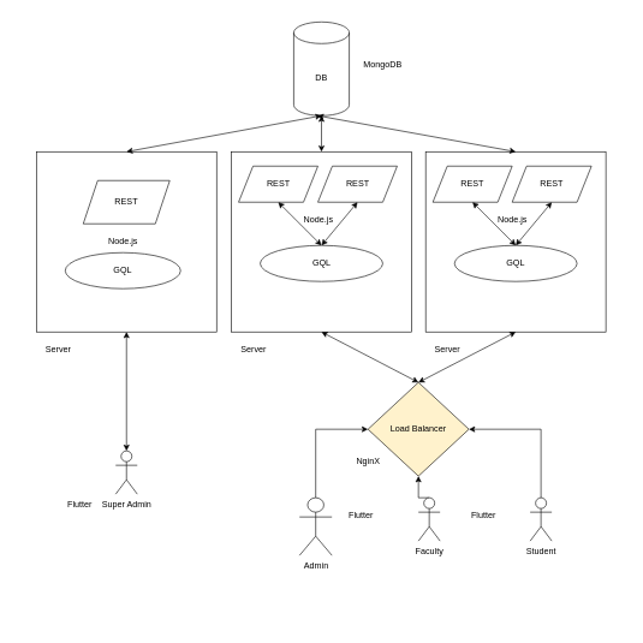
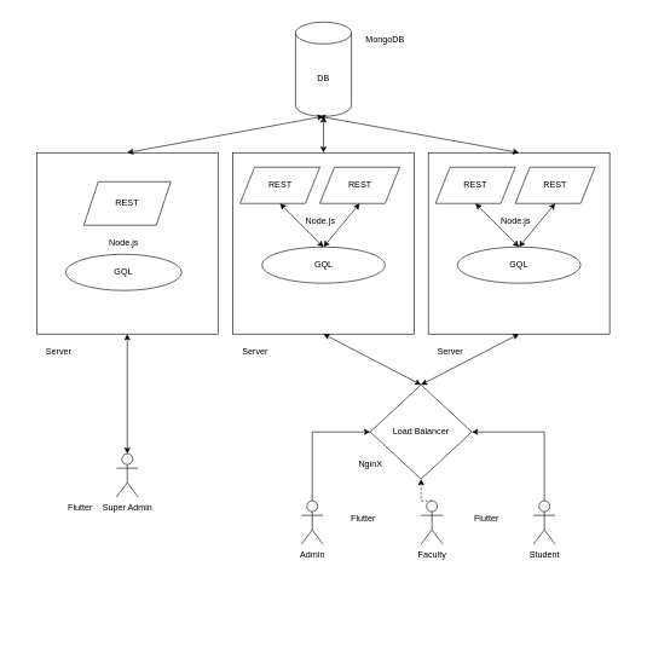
  <mxCell id="0" />
  <mxCell id="1" parent="0" />
  <mxCell id="2" value="" style="whiteSpace=wrap;html=1;aspect=fixed;strokeOpacity=0;" vertex="1" parent="1"><mxGeometry width="850" height="850" as="geometry" x="20" y="20" /></mxCell>
  <mxCell id="3" value="DB" style="shape=cylinder3;whiteSpace=wrap;html=1;boundedLbl=1;backgroundOutline=1;size=15;" vertex="1" parent="1"><mxGeometry x="407" y="30" width="77" height="130" as="geometry" /></mxCell>
- <mxCell id="4" value="Load Balancer" style="rhombus;whiteSpace=wrap;html=1;fillColor=#fff2cc;" vertex="1" parent="1"><mxGeometry x="510" y="530" width="140" height="130" as="geometry" /></mxCell>
+ <mxCell id="4" value="Load Balancer" style="rhombus;whiteSpace=wrap;html=1;" vertex="1" parent="1"><mxGeometry x="510" y="530" width="140" height="130" as="geometry" /></mxCell>
  <mxCell id="5" value="" style="group" vertex="1" connectable="0" parent="1"><mxGeometry x="320.5" y="210" width="250" height="250" as="geometry" /></mxCell>
  <mxCell id="6" value="" style="whiteSpace=wrap;html=1;aspect=fixed;" vertex="1" parent="5"><mxGeometry width="250" height="250" as="geometry" /></mxCell>
  <mxCell id="7" value="" style="group" vertex="1" connectable="0" parent="5"><mxGeometry x="10" y="20" width="220" height="160" as="geometry" /></mxCell>
  <mxCell id="8" value="REST" style="shape=parallelogram;perimeter=parallelogramPerimeter;whiteSpace=wrap;html=1;fixedSize=1;" vertex="1" parent="7"><mxGeometry width="110" height="50" as="geometry" /></mxCell>
  <mxCell id="9" value="REST" style="shape=parallelogram;perimeter=parallelogramPerimeter;whiteSpace=wrap;html=1;fixedSize=1;" vertex="1" parent="7"><mxGeometry x="110" width="110" height="50" as="geometry" /></mxCell>
  <mxCell id="10" value="GQL" style="ellipse;whiteSpace=wrap;html=1;" vertex="1" parent="7"><mxGeometry x="30" y="110" width="170" height="50" as="geometry" /></mxCell>
  <mxCell id="11" value="" style="endArrow=classic;startArrow=classic;html=1;rounded=0;exitX=0.5;exitY=0;exitDx=0;exitDy=0;entryX=0.5;entryY=1;entryDx=0;entryDy=0;" edge="1" parent="7" source="10" target="8"><mxGeometry width="50" height="50" relative="1" as="geometry"><mxPoint x="10" y="100" as="sourcePoint" /><mxPoint x="60" y="50" as="targetPoint" /></mxGeometry></mxCell>
  <mxCell id="12" value="" style="endArrow=classic;startArrow=classic;html=1;rounded=0;exitX=0.5;exitY=0;exitDx=0;exitDy=0;entryX=0.5;entryY=1;entryDx=0;entryDy=0;" edge="1" parent="7" source="10" target="9"><mxGeometry width="50" height="50" relative="1" as="geometry"><mxPoint x="125" y="120" as="sourcePoint" /><mxPoint x="65" y="60" as="targetPoint" /></mxGeometry></mxCell>
  <mxCell id="13" value="Node.js" style="text;html=1;align=center;verticalAlign=middle;resizable=0;points=[];autosize=1;strokeColor=none;fillColor=none;" vertex="1" parent="7"><mxGeometry x="80" y="60" width="60" height="30" as="geometry" /></mxCell>
  <mxCell id="14" value="" style="endArrow=classic;startArrow=classic;html=1;rounded=0;entryX=0.5;entryY=1;entryDx=0;entryDy=0;entryPerimeter=0;exitX=0.5;exitY=0;exitDx=0;exitDy=0;" edge="1" parent="1" source="6" target="3"><mxGeometry width="50" height="50" relative="1" as="geometry"><mxPoint x="420" y="410" as="sourcePoint" /><mxPoint x="470" y="360" as="targetPoint" /></mxGeometry></mxCell>
  <mxCell id="15" value="" style="endArrow=classic;startArrow=classic;html=1;rounded=0;entryX=0.5;entryY=0;entryDx=0;entryDy=0;exitX=0.5;exitY=1;exitDx=0;exitDy=0;" edge="1" parent="1" source="6" target="4"><mxGeometry width="50" height="50" relative="1" as="geometry"><mxPoint x="200" y="490" as="sourcePoint" /><mxPoint x="465.5" y="180" as="targetPoint" /></mxGeometry></mxCell>
  <mxCell id="16" value="" style="group" vertex="1" connectable="0" parent="1"><mxGeometry x="590" y="210" width="250" height="250" as="geometry" /></mxCell>
  <mxCell id="17" value="" style="whiteSpace=wrap;html=1;aspect=fixed;" vertex="1" parent="16"><mxGeometry width="250" height="250" as="geometry" /></mxCell>
  <mxCell id="18" value="" style="group" vertex="1" connectable="0" parent="16"><mxGeometry x="10" y="20" width="220" height="160" as="geometry" /></mxCell>
  <mxCell id="19" value="REST" style="shape=parallelogram;perimeter=parallelogramPerimeter;whiteSpace=wrap;html=1;fixedSize=1;" vertex="1" parent="18"><mxGeometry width="110" height="50" as="geometry" /></mxCell>
  <mxCell id="20" value="REST" style="shape=parallelogram;perimeter=parallelogramPerimeter;whiteSpace=wrap;html=1;fixedSize=1;" vertex="1" parent="18"><mxGeometry x="110" width="110" height="50" as="geometry" /></mxCell>
  <mxCell id="21" value="GQL" style="ellipse;whiteSpace=wrap;html=1;" vertex="1" parent="18"><mxGeometry x="30" y="110" width="170" height="50" as="geometry" /></mxCell>
  <mxCell id="22" value="" style="endArrow=classic;startArrow=classic;html=1;rounded=0;exitX=0.5;exitY=0;exitDx=0;exitDy=0;entryX=0.5;entryY=1;entryDx=0;entryDy=0;" edge="1" parent="18" source="21" target="19"><mxGeometry width="50" height="50" relative="1" as="geometry"><mxPoint x="10" y="100" as="sourcePoint" /><mxPoint x="60" y="50" as="targetPoint" /></mxGeometry></mxCell>
  <mxCell id="23" value="" style="endArrow=classic;startArrow=classic;html=1;rounded=0;exitX=0.5;exitY=0;exitDx=0;exitDy=0;entryX=0.5;entryY=1;entryDx=0;entryDy=0;" edge="1" parent="18" source="21" target="20"><mxGeometry width="50" height="50" relative="1" as="geometry"><mxPoint x="125" y="120" as="sourcePoint" /><mxPoint x="65" y="60" as="targetPoint" /></mxGeometry></mxCell>
  <mxCell id="24" value="Node.js" style="text;html=1;align=center;verticalAlign=middle;resizable=0;points=[];autosize=1;strokeColor=none;fillColor=none;" vertex="1" parent="16"><mxGeometry x="90" y="80" width="60" height="30" as="geometry" /></mxCell>
  <mxCell id="25" value="" style="endArrow=classic;startArrow=classic;html=1;rounded=0;exitX=0.5;exitY=0;exitDx=0;exitDy=0;" edge="1" parent="1" source="17"><mxGeometry width="50" height="50" relative="1" as="geometry"><mxPoint x="685" y="210" as="sourcePoint" /><mxPoint x="440" y="160" as="targetPoint" /></mxGeometry></mxCell>
  <mxCell id="26" value="" style="endArrow=classic;startArrow=classic;html=1;rounded=0;entryX=0.5;entryY=0;entryDx=0;entryDy=0;exitX=0.5;exitY=1;exitDx=0;exitDy=0;" edge="1" parent="1" source="17" target="4"><mxGeometry width="50" height="50" relative="1" as="geometry"><mxPoint x="685" y="490" as="sourcePoint" /><mxPoint x="440" y="520" as="targetPoint" /></mxGeometry></mxCell>
  <mxCell id="27" value="Super Admin" style="shape=umlActor;verticalLabelPosition=bottom;verticalAlign=top;html=1;outlineConnect=0;" vertex="1" parent="1"><mxGeometry x="160" y="625" width="30" height="60" as="geometry" /></mxCell>
  <mxCell id="28" style="edgeStyle=orthogonalEdgeStyle;rounded=0;orthogonalLoop=1;jettySize=auto;html=1;exitX=0.5;exitY=0;exitDx=0;exitDy=0;exitPerimeter=0;entryX=0;entryY=0.5;entryDx=0;entryDy=0;" edge="1" parent="1" source="29" target="4"><mxGeometry relative="1" as="geometry" /></mxCell>
- <mxCell id="29" value="Admin&lt;br&gt;" style="shape=umlActor;verticalLabelPosition=bottom;verticalAlign=top;html=1;outlineConnect=0;" vertex="1" parent="1"><mxGeometry x="415" y="690" width="45" height="80" as="geometry" /></mxCell>
+ <mxCell id="29" value="Admin&lt;br&gt;" style="shape=umlActor;verticalLabelPosition=bottom;verticalAlign=top;html=1;outlineConnect=0;" vertex="1" parent="1"><mxGeometry x="415" y="690" width="30" height="60" as="geometry" /></mxCell>
  <mxCell id="30" style="edgeStyle=orthogonalEdgeStyle;rounded=0;orthogonalLoop=1;jettySize=auto;html=1;exitX=0.5;exitY=0;exitDx=0;exitDy=0;exitPerimeter=0;entryX=1;entryY=0.5;entryDx=0;entryDy=0;" edge="1" parent="1" source="31" target="4"><mxGeometry relative="1" as="geometry" /></mxCell>
  <mxCell id="31" value="Student" style="shape=umlActor;verticalLabelPosition=bottom;verticalAlign=top;html=1;outlineConnect=0;" vertex="1" parent="1"><mxGeometry x="735" y="690" width="30" height="60" as="geometry" /></mxCell>
- <mxCell id="32" style="edgeStyle=orthogonalEdgeStyle;rounded=0;orthogonalLoop=1;jettySize=auto;html=1;exitX=0.5;exitY=0;exitDx=0;exitDy=0;exitPerimeter=0;entryX=0.5;entryY=1;entryDx=0;entryDy=0;" edge="1" parent="1" source="33" target="4"><mxGeometry relative="1" as="geometry" /></mxCell>
+ <mxCell id="32" style="edgeStyle=orthogonalEdgeStyle;rounded=0;orthogonalLoop=1;jettySize=auto;html=1;exitX=0.5;exitY=0;exitDx=0;exitDy=0;exitPerimeter=0;entryX=0.5;entryY=1;entryDx=0;entryDy=0;dashed=1;" edge="1" parent="1" source="33" target="4"><mxGeometry relative="1" as="geometry" /></mxCell>
  <mxCell id="33" value="Faculty" style="shape=umlActor;verticalLabelPosition=bottom;verticalAlign=top;html=1;outlineConnect=0;" vertex="1" parent="1"><mxGeometry x="580" y="690" width="30" height="60" as="geometry" /></mxCell>
  <mxCell id="34" value="" style="whiteSpace=wrap;html=1;aspect=fixed;" vertex="1" parent="1"><mxGeometry x="50" y="210" width="250" height="250" as="geometry" /></mxCell>
  <mxCell id="35" value="" style="endArrow=classic;startArrow=classic;html=1;rounded=0;entryX=0.5;entryY=1;entryDx=0;entryDy=0;entryPerimeter=0;exitX=0.5;exitY=0;exitDx=0;exitDy=0;" edge="1" parent="1" source="34" target="3"><mxGeometry width="50" height="50" relative="1" as="geometry"><mxPoint x="180" y="210" as="sourcePoint" /><mxPoint x="230" y="160" as="targetPoint" /></mxGeometry></mxCell>
  <mxCell id="36" value="" style="endArrow=classic;startArrow=classic;html=1;rounded=0;entryX=0.5;entryY=1;entryDx=0;entryDy=0;exitX=0.5;exitY=0;exitDx=0;exitDy=0;exitPerimeter=0;" edge="1" parent="1" source="27" target="34"><mxGeometry width="50" height="50" relative="1" as="geometry"><mxPoint x="130" y="650" as="sourcePoint" /><mxPoint x="180" y="600" as="targetPoint" /></mxGeometry></mxCell>
  <mxCell id="37" value="REST" style="shape=parallelogram;perimeter=parallelogramPerimeter;whiteSpace=wrap;html=1;fixedSize=1;" vertex="1" parent="1"><mxGeometry x="115" y="250" width="120" height="60" as="geometry" /></mxCell>
  <mxCell id="38" value="GQL" style="ellipse;whiteSpace=wrap;html=1;" vertex="1" parent="1"><mxGeometry x="90" y="350" width="160" height="50" as="geometry" /></mxCell>
- <mxCell id="39" value="MongoDB" style="text;html=1;align=center;verticalAlign=middle;resizable=0;points=[];autosize=1;strokeColor=none;fillColor=none;" vertex="1" parent="1"><mxGeometry x="490" y="75" width="80" height="30" as="geometry" /></mxCell>
+ <mxCell id="39" value="MongoDB" style="text;html=1;align=center;verticalAlign=middle;resizable=0;points=[];autosize=1;strokeColor=none;fillColor=none;" vertex="1" parent="1"><mxGeometry x="490" y="40" width="80" height="30" as="geometry" /></mxCell>
  <mxCell id="40" value="Node.js" style="text;html=1;align=center;verticalAlign=middle;resizable=0;points=[];autosize=1;strokeColor=none;fillColor=none;" vertex="1" parent="1"><mxGeometry x="140" y="320" width="60" height="30" as="geometry" /></mxCell>
  <mxCell id="41" value="Server" style="text;html=1;align=center;verticalAlign=middle;resizable=0;points=[];autosize=1;strokeColor=none;fillColor=none;" vertex="1" parent="1"><mxGeometry x="50" y="470" width="60" height="30" as="geometry" /></mxCell>
  <mxCell id="42" value="Server" style="text;html=1;align=center;verticalAlign=middle;resizable=0;points=[];autosize=1;strokeColor=none;fillColor=none;" vertex="1" parent="1"><mxGeometry x="320.5" y="470" width="60" height="30" as="geometry" /></mxCell>
  <mxCell id="43" value="Server" style="text;html=1;align=center;verticalAlign=middle;resizable=0;points=[];autosize=1;strokeColor=none;fillColor=none;" vertex="1" parent="1"><mxGeometry x="590" y="470" width="60" height="30" as="geometry" /></mxCell>
  <mxCell id="44" value="NginX" style="text;html=1;align=center;verticalAlign=middle;resizable=0;points=[];autosize=1;strokeColor=none;fillColor=none;" vertex="1" parent="1"><mxGeometry x="480" y="625" width="60" height="30" as="geometry" /></mxCell>
  <mxCell id="45" value="Flutter" style="text;html=1;align=center;verticalAlign=middle;resizable=0;points=[];autosize=1;strokeColor=none;fillColor=none;" vertex="1" parent="1"><mxGeometry x="80" y="685" width="60" height="30" as="geometry" /></mxCell>
  <mxCell id="46" value="Flutter" style="text;html=1;align=center;verticalAlign=middle;resizable=0;points=[];autosize=1;strokeColor=none;fillColor=none;" vertex="1" parent="1"><mxGeometry x="470" y="700" width="60" height="30" as="geometry" /></mxCell>
  <mxCell id="47" value="Flutter" style="text;html=1;align=center;verticalAlign=middle;resizable=0;points=[];autosize=1;strokeColor=none;fillColor=none;" vertex="1" parent="1"><mxGeometry x="640" y="700" width="60" height="30" as="geometry" /></mxCell>
